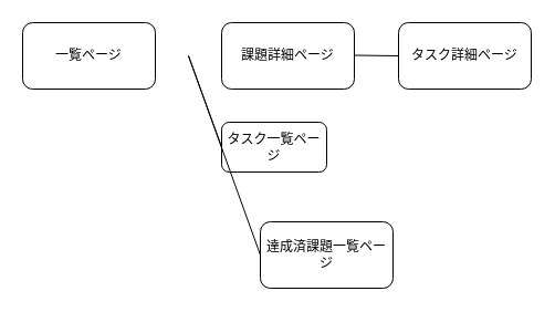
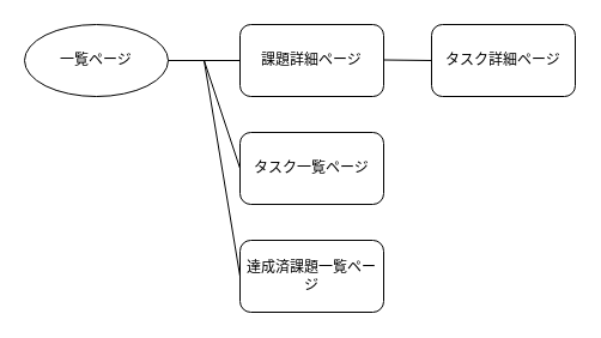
  <mxCell id="0" />
  <mxCell id="1" parent="0" />
- <mxCell id="2" value="一覧ページ" style="rounded=1;whiteSpace=wrap;html=1;" parent="1" vertex="1"><mxGeometry x="20" y="20" width="120" height="60" as="geometry" /></mxCell>
+ <mxCell id="2" value="一覧ページ" style="ellipse;whiteSpace=wrap;html=1;" parent="1" vertex="1"><mxGeometry x="20" y="20" width="120" height="60" as="geometry" /></mxCell>
  <mxCell id="3" value="課題詳細ページ" style="rounded=1;whiteSpace=wrap;html=1;" parent="1" vertex="1"><mxGeometry x="200" y="20" width="120" height="60" as="geometry" /></mxCell>
  <mxCell id="4" value="タスク詳細ページ" style="rounded=1;whiteSpace=wrap;html=1;" parent="1" vertex="1"><mxGeometry x="360" y="20" width="120" height="60" as="geometry" /></mxCell>
- <mxCell id="5" value="タスク一覧ページ" style="rounded=1;whiteSpace=wrap;html=1;" parent="1" vertex="1"><mxGeometry x="200" y="110" width="95" height="45" as="geometry" /></mxCell>
+ <mxCell id="5" value="タスク一覧ページ" style="rounded=1;whiteSpace=wrap;html=1;" parent="1" vertex="1"><mxGeometry x="200" y="110" width="120" height="60" as="geometry" /></mxCell>
  <mxCell id="6" value="" style="endArrow=none;html=1;exitX=0;exitY=0.5;exitDx=0;exitDy=0;" parent="1" source="5" edge="1"><mxGeometry width="50" height="50" relative="1" as="geometry"><mxPoint x="150" y="150" as="sourcePoint" /><mxPoint x="170" y="50" as="targetPoint" /></mxGeometry></mxCell>
  <mxCell id="7" value="" style="endArrow=none;html=1;exitX=1;exitY=0.5;exitDx=0;exitDy=0;" parent="1" edge="1"><mxGeometry width="50" height="50" relative="1" as="geometry"><mxPoint x="320" y="49.5" as="sourcePoint" /><mxPoint x="360" y="50" as="targetPoint" /></mxGeometry></mxCell>
+ <mxCell id="8" value="" style="endArrow=none;html=1;exitX=1;exitY=0.5;exitDx=0;exitDy=0;entryX=0;entryY=0.5;entryDx=0;entryDy=0;" parent="1" source="2" target="3" edge="1"><mxGeometry width="50" height="50" relative="1" as="geometry"><mxPoint x="150" y="150" as="sourcePoint" /><mxPoint x="200" y="100" as="targetPoint" /></mxGeometry></mxCell>
  <mxCell id="9" value="" style="endArrow=none;html=1;exitX=0;exitY=0.5;exitDx=0;exitDy=0;" edge="1" parent="1" source="10"><mxGeometry width="50" height="50" relative="1" as="geometry"><mxPoint x="210" y="280" as="sourcePoint" /><mxPoint x="170" y="50" as="targetPoint" /></mxGeometry></mxCell>
- <mxCell id="10" value="達成済課題一覧ページ" style="rounded=1;whiteSpace=wrap;html=1;" vertex="1" parent="1"><mxGeometry x="235" y="200" width="120" height="60" as="geometry" /></mxCell>
+ <mxCell id="10" value="達成済課題一覧ページ" style="rounded=1;whiteSpace=wrap;html=1;" vertex="1" parent="1"><mxGeometry x="200" y="200" width="120" height="60" as="geometry" /></mxCell>
